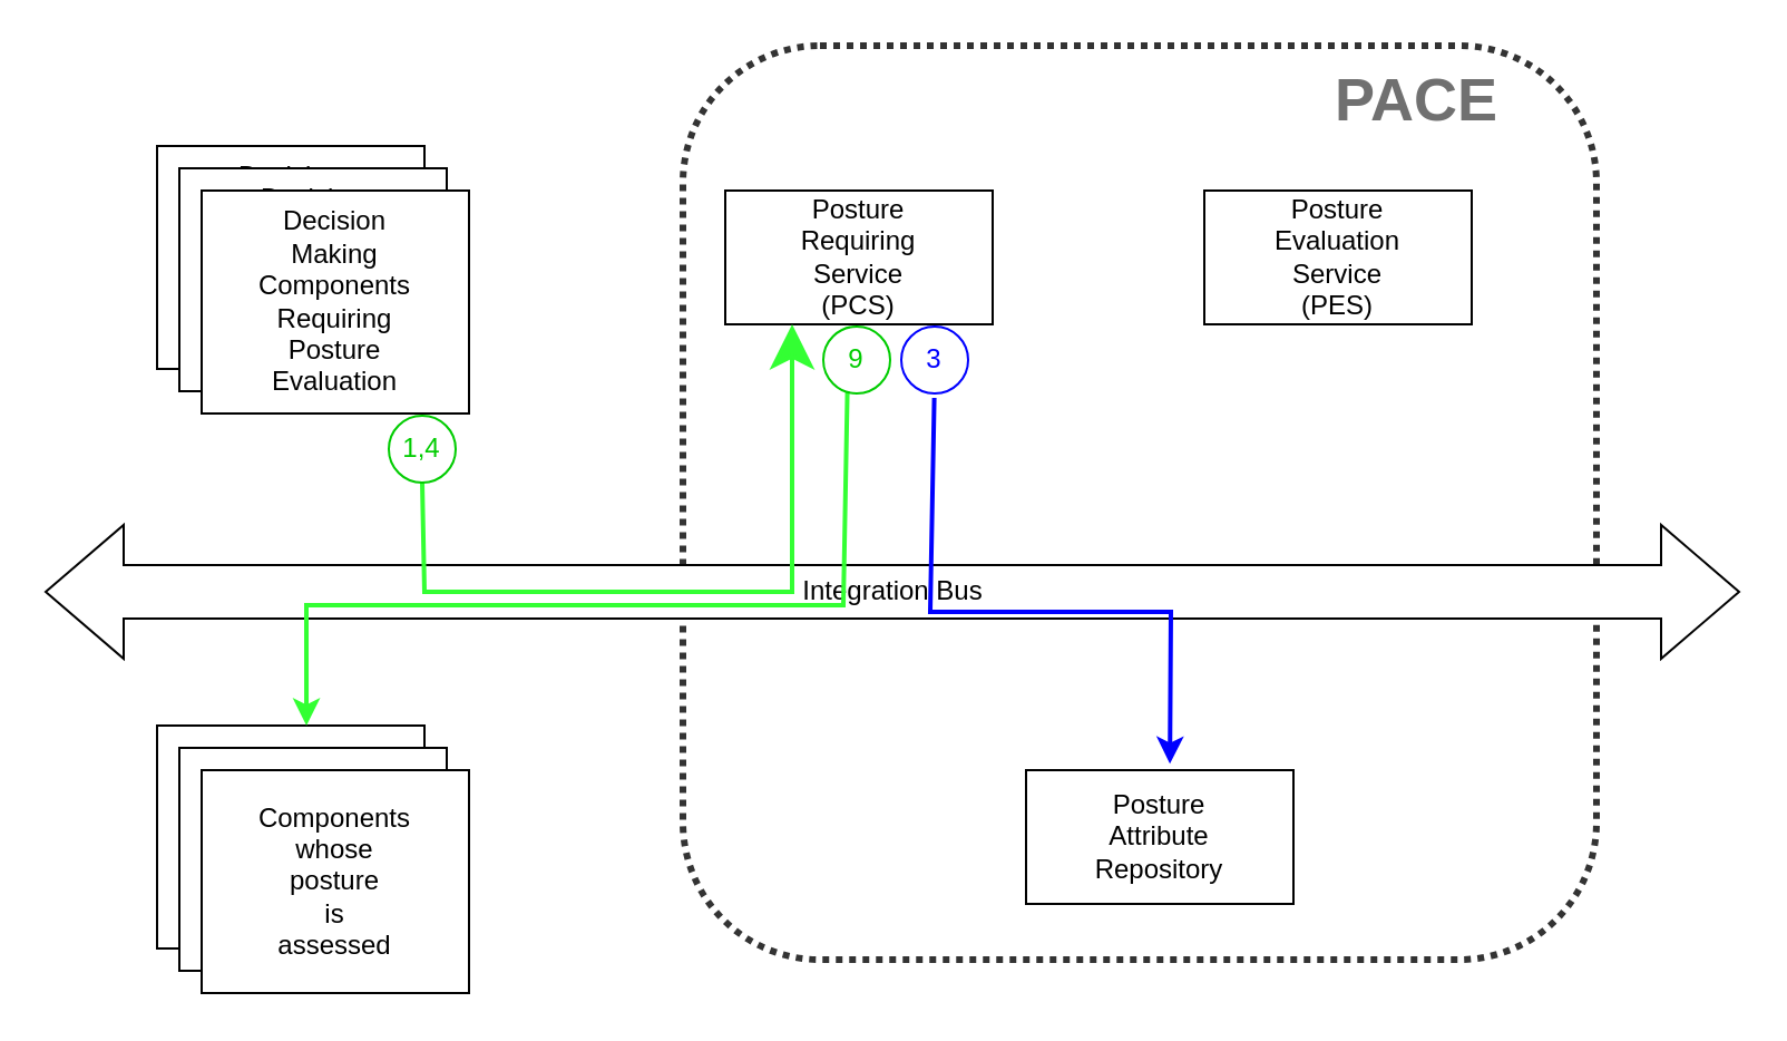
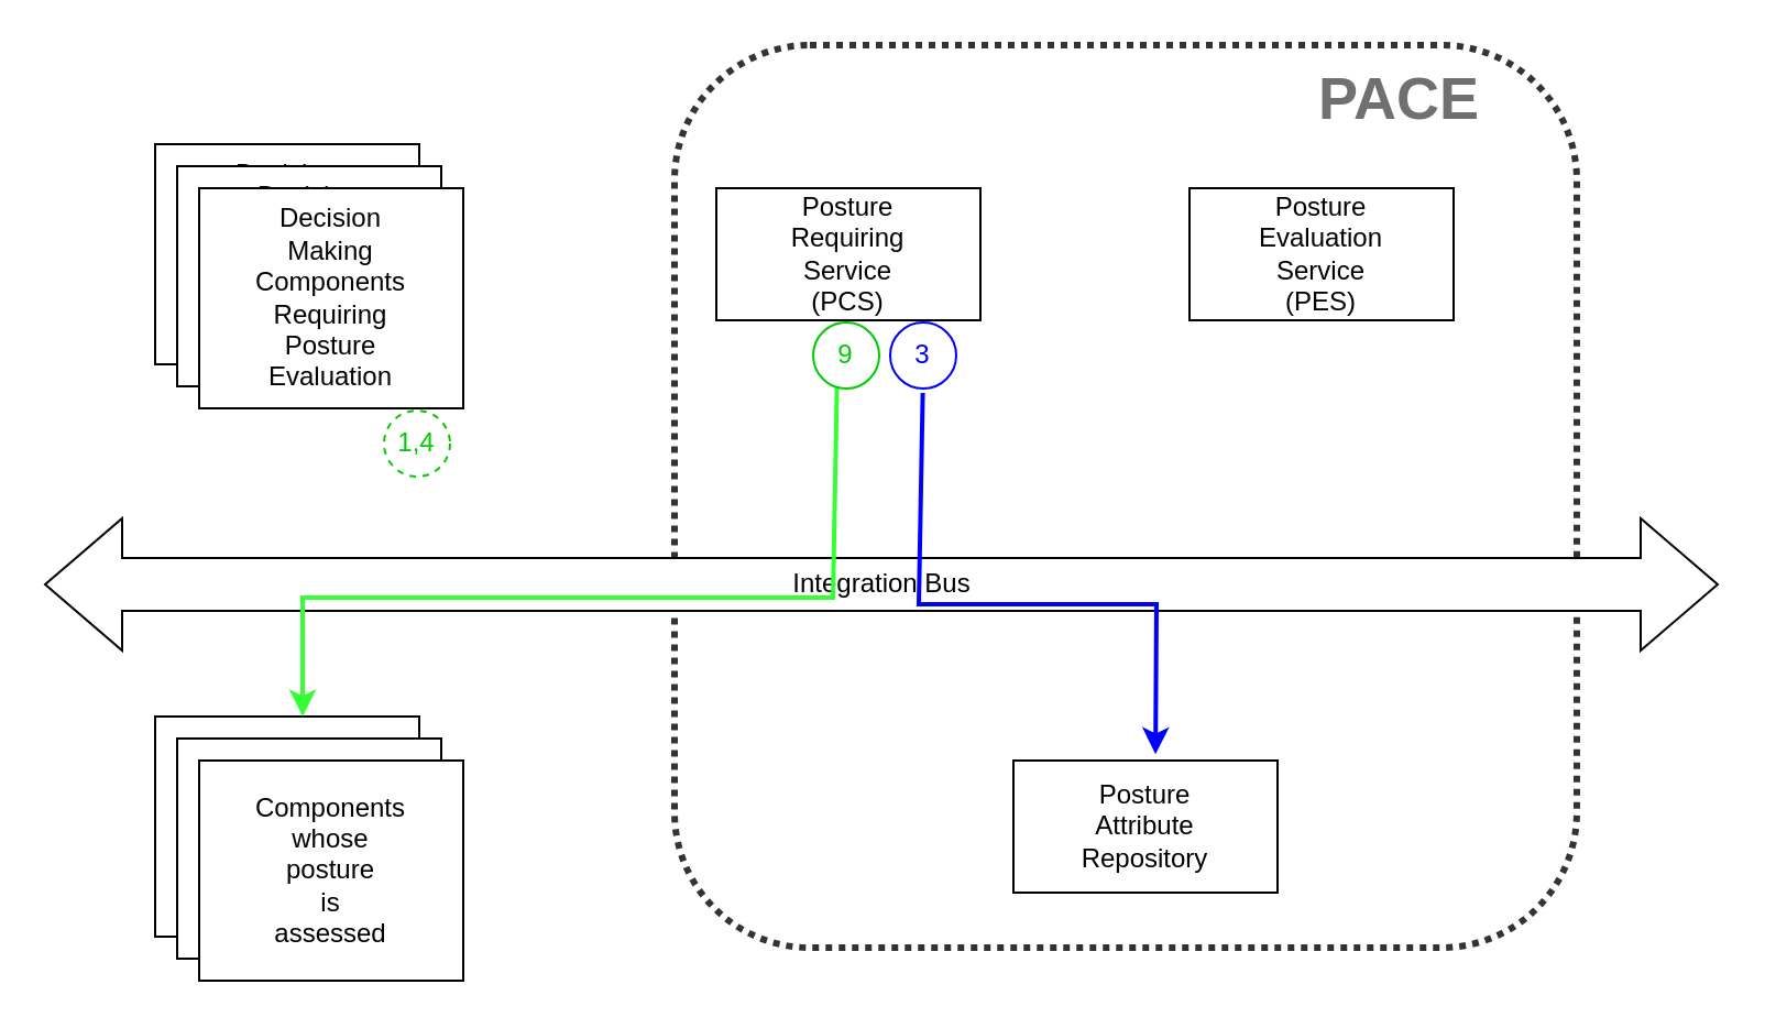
  <mxCell id="0" />
  <mxCell id="1" parent="0" />
  <mxCell id="2" value="" style="whiteSpace=wrap;html=1;aspect=fixed;fillColor=none;strokeWidth=3;rounded=1;dashed=1;dashPattern=1 1;opacity=80;" parent="1" vertex="1"><mxGeometry x="306" y="20" width="410" height="410" as="geometry" /></mxCell>
  <mxCell id="3" value="Integration Bus" style="html=1;shadow=0;dashed=0;align=center;verticalAlign=middle;shape=mxgraph.arrows2.twoWayArrow;dy=0.6;dx=35;" parent="1" vertex="1"><mxGeometry x="20" y="235" width="760" height="60" as="geometry" /></mxCell>
  <mxCell id="4" value="Posture&lt;br&gt;Requiring&lt;br&gt;Service&lt;br&gt;(PCS)" style="rounded=0;whiteSpace=wrap;html=1;" parent="1" vertex="1"><mxGeometry x="325" y="85" width="120" height="60" as="geometry" /></mxCell>
  <mxCell id="5" value="Posture&lt;br&gt;Evaluation&lt;br&gt;Service&lt;br&gt;(PES)" style="rounded=0;whiteSpace=wrap;html=1;" parent="1" vertex="1"><mxGeometry x="540" y="85" width="120" height="60" as="geometry" /></mxCell>
  <mxCell id="6" value="Posture&lt;br&gt;Attribute&lt;br&gt;Repository" style="rounded=0;whiteSpace=wrap;html=1;" parent="1" vertex="1"><mxGeometry x="460" y="345" width="120" height="60" as="geometry" /></mxCell>
  <mxCell id="7" value="Decision&lt;br&gt;Making&lt;br&gt;Components&lt;br&gt;Requiring&lt;br&gt;Posture&lt;br&gt;Evaluation" style="rounded=0;whiteSpace=wrap;html=1;" parent="1" vertex="1"><mxGeometry x="70" y="65" width="120" height="100" as="geometry" /></mxCell>
  <mxCell id="8" value="Components&lt;br&gt;whose&lt;br&gt;posture&lt;br&gt;is&lt;br&gt;assessed" style="rounded=0;whiteSpace=wrap;html=1;" parent="1" vertex="1"><mxGeometry x="70" y="325" width="120" height="100" as="geometry" /></mxCell>
  <mxCell id="9" value="Decision&lt;br&gt;Making&lt;br&gt;Components&lt;br&gt;Requiring&lt;br&gt;Posture&lt;br&gt;Evaluation" style="rounded=0;whiteSpace=wrap;html=1;" parent="1" vertex="1"><mxGeometry x="80" y="75" width="120" height="100" as="geometry" /></mxCell>
  <mxCell id="10" value="Decision&lt;br&gt;Making&lt;br&gt;Components&lt;br&gt;Requiring&lt;br&gt;Posture&lt;br&gt;Evaluation" style="rounded=0;whiteSpace=wrap;html=1;" parent="1" vertex="1"><mxGeometry x="90" y="85" width="120" height="100" as="geometry" /></mxCell>
- <mxCell id="11" value="" style="endArrow=classic;startArrow=none;html=1;rounded=0;entryX=0.25;entryY=1;entryDx=0;entryDy=0;strokeColor=#33FF33;strokeWidth=2;startFill=0;endSize=14;exitX=0.5;exitY=1;exitDx=0;exitDy=0;" parent="1" source="15" edge="1" target="4"><mxGeometry width="50" height="50" relative="1" as="geometry"><mxPoint x="190" y="225" as="sourcePoint" /><mxPoint x="385.97" y="145" as="targetPoint" /><Array as="points"><mxPoint x="190" y="265" /><mxPoint x="355" y="265" /></Array></mxGeometry></mxCell>
  <mxCell id="12" value="&lt;font color=&quot;#707070&quot;&gt;PACE&lt;/font&gt;" style="text;html=1;resizable=0;autosize=1;align=center;verticalAlign=middle;points=[];fillColor=none;strokeColor=none;rounded=0;dashed=1;dashPattern=1 1;opacity=80;fontStyle=1;fontSize=27;fontColor=#636363;" parent="1" vertex="1"><mxGeometry x="590" y="25" width="90" height="40" as="geometry" /></mxCell>
  <mxCell id="13" value="Components&lt;br&gt;whose&lt;br&gt;posture&lt;br&gt;is&lt;br&gt;assessed" style="rounded=0;whiteSpace=wrap;html=1;" parent="1" vertex="1"><mxGeometry x="80" y="335" width="120" height="100" as="geometry" /></mxCell>
  <mxCell id="14" value="Components&lt;br&gt;whose&lt;br&gt;posture&lt;br&gt;is&lt;br&gt;assessed" style="rounded=0;whiteSpace=wrap;html=1;" parent="1" vertex="1"><mxGeometry x="90" y="345" width="120" height="100" as="geometry" /></mxCell>
- <mxCell id="15" value="&lt;font color=&quot;#00cc00&quot;&gt;1,4&lt;/font&gt;" style="ellipse;whiteSpace=wrap;html=1;aspect=fixed;strokeColor=#00CC00;" vertex="1" parent="1"><mxGeometry x="174" y="186" width="30" height="30" as="geometry" /></mxCell>
+ <mxCell id="15" value="&lt;font color=&quot;#00cc00&quot;&gt;1,4&lt;/font&gt;" style="ellipse;whiteSpace=wrap;html=1;aspect=fixed;strokeColor=#00CC00;dashed=1;" vertex="1" parent="1"><mxGeometry x="174" y="186" width="30" height="30" as="geometry" /></mxCell>
  <mxCell id="16" value="" style="endArrow=none;startArrow=classic;html=1;rounded=0;strokeColor=#33FF33;strokeWidth=2;startFill=1;endSize=14;endFill=0;exitX=0.667;exitY=0;exitDx=0;exitDy=0;exitPerimeter=0;entryX=0.18;entryY=0.378;entryDx=0;entryDy=0;entryPerimeter=0;" edge="1" parent="1" target="2"><mxGeometry width="50" height="50" relative="1" as="geometry"><mxPoint x="137.04" y="325" as="sourcePoint" /><mxPoint x="378" y="195" as="targetPoint" /><Array as="points"><mxPoint x="137" y="271" /><mxPoint x="378" y="271" /></Array></mxGeometry></mxCell>
  <mxCell id="17" value="&lt;font color=&quot;#00cc00&quot;&gt;9&lt;/font&gt;" style="ellipse;whiteSpace=wrap;html=1;aspect=fixed;strokeColor=#00CC00;" vertex="1" parent="1"><mxGeometry x="369" y="146" width="30" height="30" as="geometry" /></mxCell>
  <mxCell id="18" value="&lt;font color=&quot;#0000ff&quot;&gt;3&lt;/font&gt;" style="ellipse;whiteSpace=wrap;html=1;aspect=fixed;strokeColor=#0000FF;" vertex="1" parent="1"><mxGeometry x="404" y="146" width="30" height="30" as="geometry" /></mxCell>
  <mxCell id="19" value="" style="endArrow=none;startArrow=classic;html=1;rounded=0;strokeColor=#0000FF;strokeWidth=2;startFill=1;endSize=14;endFill=0;entryX=0.18;entryY=0.378;entryDx=0;entryDy=0;entryPerimeter=0;exitX=0.538;exitY=-0.047;exitDx=0;exitDy=0;exitPerimeter=0;" edge="1" parent="1" source="6"><mxGeometry width="50" height="50" relative="1" as="geometry"><mxPoint x="176.04" y="328" as="sourcePoint" /><mxPoint x="418.8" y="177.98" as="targetPoint" /><Array as="points"><mxPoint x="525" y="274" /><mxPoint x="417" y="274" /></Array></mxGeometry></mxCell>
